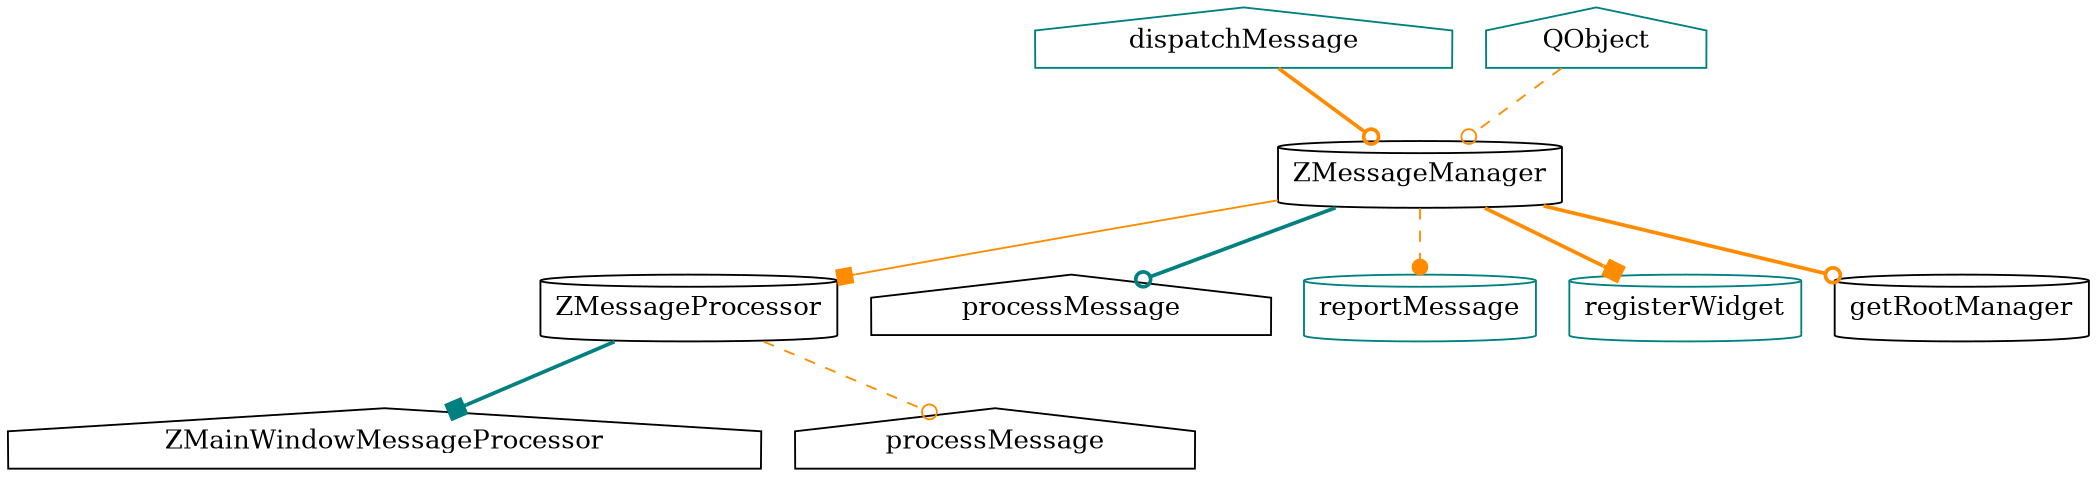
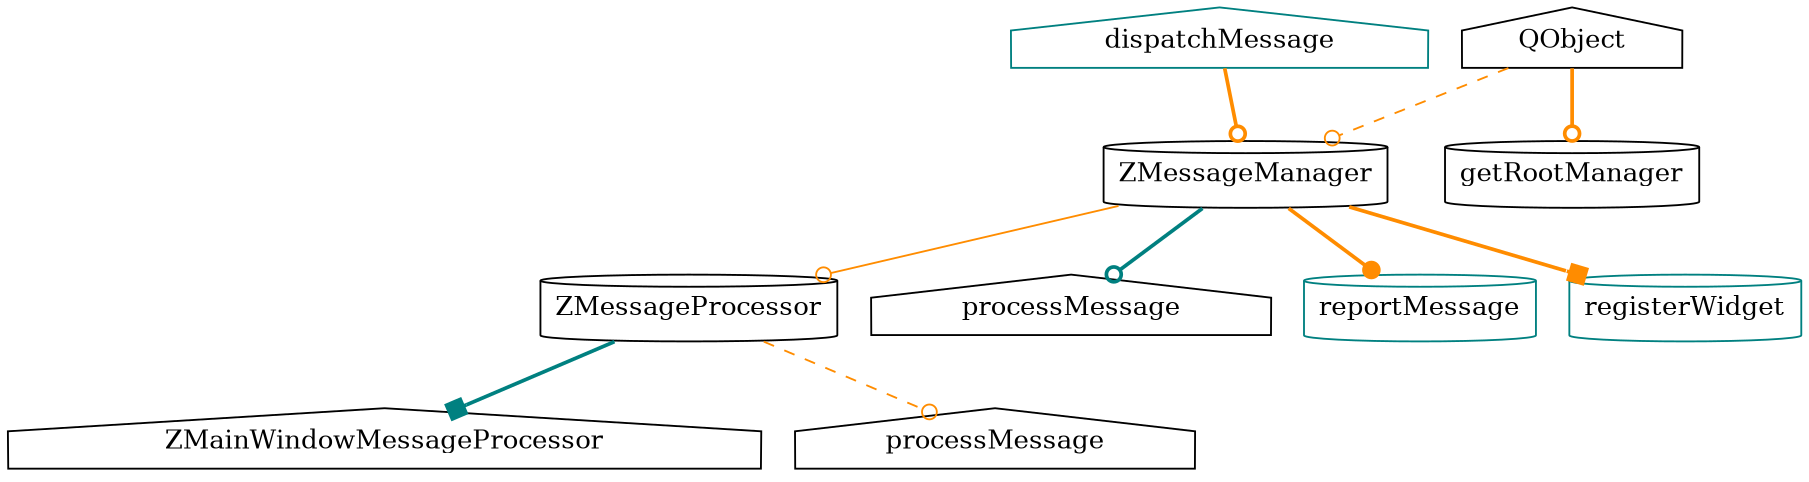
  digraph {
    node [color=black shape=cylinder]
    edge [arrowhead=odot color=darkorange style=bold]
    n1 [label=ZMessageProcessor]
    n2 [label=ZMainWindowMessageProcessor shape=house]
    n3 [label=processMessage shape=house]
    n4 [label=ZMessageManager]
    n5 [label=processMessage shape=house]
    n6 [color=teal label=reportMessage]
    n7 [color=teal label=registerWidget]
    n8 [label=getRootManager]
    n9 [color=teal label=dispatchMessage shape=house]
-   n10 [color=teal label=QObject shape=house]
+   n10 [label=QObject shape=house]
    n1 -> n2 [arrowhead=box color=teal]
    n1 -> n3 [style=dashed]
-   n4 -> n1 [arrowhead=box style=solid]
+   n4 -> n1 [style=solid]
    n4 -> n5 [color=teal]
-   n4 -> n6 [arrowhead=dot style=dashed]
+   n4 -> n6 [arrowhead=dot]
    n4 -> n7 [arrowhead=box]
-   n4 -> n8
+   n10 -> n8
    n9 -> n4
    n10 -> n4 [style=dashed]
  }
